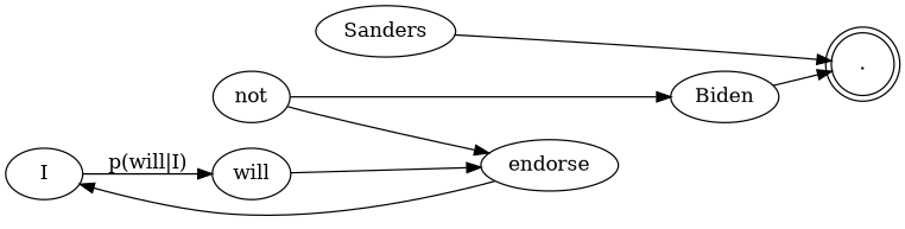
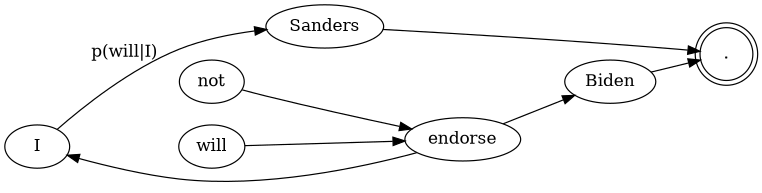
  digraph {
    rankdir=LR
    n1 [label=I]
    n2 [label=will]
    n3 [label=endorse]
    n4 [label=not]
    n5 [label=Biden]
    n6 [label=Sanders]
    n7 [label="." shape=doublecircle]
-   n1 -> n2 [label="p(will|I)"]
+   n1 -> n6 [label="p(will|I)"]
    n2 -> n3
    n3 -> n1
-   n4 -> n5
+   n3 -> n5
    n4 -> n3
    n5 -> n7
    n6 -> n7
  }
